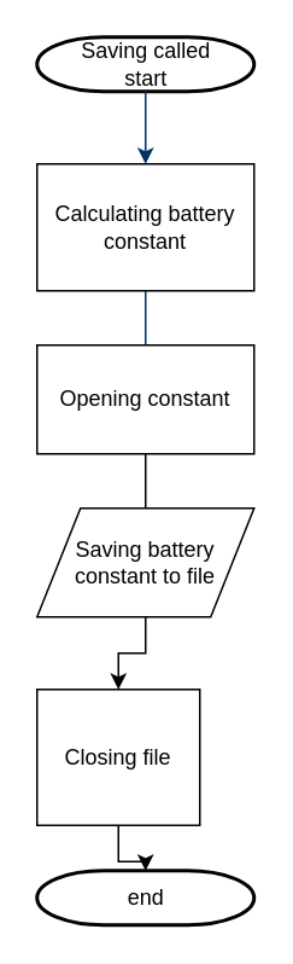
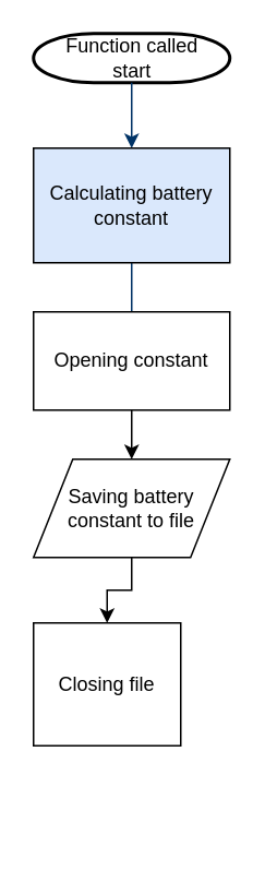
  <mxCell id="0" />
  <mxCell id="1" parent="0" />
- <mxCell id="2" value="Saving called &lt;br&gt;start" style="shape=mxgraph.flowchart.terminator;strokeWidth=2;gradientColor=none;gradientDirection=north;fontStyle=0;html=1;" parent="1" vertex="1"><mxGeometry x="20" y="20" width="120" height="30" as="geometry" /></mxCell>
+ <mxCell id="2" value="Function called &lt;br&gt;start" style="shape=mxgraph.flowchart.terminator;strokeWidth=2;gradientColor=none;gradientDirection=north;fontStyle=0;html=1;" parent="1" vertex="1"><mxGeometry x="20" y="20" width="120" height="30" as="geometry" /></mxCell>
  <mxCell id="3" style="fontStyle=1;strokeColor=#003366;strokeWidth=1;html=1;" parent="1" source="2" edge="1"><mxGeometry relative="1" as="geometry"><mxPoint x="80" y="90" as="targetPoint" /></mxGeometry></mxCell>
  <mxCell id="4" style="fontStyle=1;strokeColor=#003366;strokeWidth=1;html=1;exitX=0.5;exitY=1;exitDx=0;exitDy=0;" parent="1" source="6" edge="1"><mxGeometry relative="1" as="geometry"><mxPoint x="80" y="170" as="sourcePoint" /><mxPoint x="80" y="210" as="targetPoint" /></mxGeometry></mxCell>
- <mxCell id="5" value="end" style="shape=mxgraph.flowchart.terminator;strokeWidth=2;gradientColor=none;gradientDirection=north;fontStyle=0;html=1;" parent="1" vertex="1"><mxGeometry x="20" y="480" width="120" height="30" as="geometry" /></mxCell>
- <mxCell id="6" value="Calculating battery constant" style="rounded=0;whiteSpace=wrap;html=1;" vertex="1" parent="1"><mxGeometry x="20" y="90" width="120" height="70" as="geometry" /></mxCell>
- <mxCell id="7" value="" style="edgeStyle=orthogonalEdgeStyle;rounded=0;orthogonalLoop=1;jettySize=auto;html=1;endArrow=none;" edge="1" parent="1" source="8" target="10"><mxGeometry relative="1" as="geometry" /></mxCell>
+ <mxCell id="6" value="Calculating battery constant" style="rounded=0;whiteSpace=wrap;html=1;fillColor=#dae8fc;" vertex="1" parent="1"><mxGeometry x="20" y="90" width="120" height="70" as="geometry" /></mxCell>
+ <mxCell id="7" value="" style="edgeStyle=orthogonalEdgeStyle;rounded=0;orthogonalLoop=1;jettySize=auto;html=1;" edge="1" parent="1" source="8" target="10"><mxGeometry relative="1" as="geometry" /></mxCell>
  <mxCell id="8" value="Opening constant" style="rounded=0;whiteSpace=wrap;html=1;" vertex="1" parent="1"><mxGeometry x="20" y="190" width="120" height="60" as="geometry" /></mxCell>
  <mxCell id="9" value="" style="edgeStyle=orthogonalEdgeStyle;rounded=0;orthogonalLoop=1;jettySize=auto;html=1;" edge="1" parent="1" source="10" target="12"><mxGeometry relative="1" as="geometry" /></mxCell>
  <mxCell id="10" value="Saving battery constant to file" style="shape=parallelogram;perimeter=parallelogramPerimeter;whiteSpace=wrap;html=1;align=center;" vertex="1" parent="1"><mxGeometry x="20" y="280" width="120" height="60" as="geometry" /></mxCell>
- <mxCell id="11" style="edgeStyle=orthogonalEdgeStyle;rounded=0;orthogonalLoop=1;jettySize=auto;html=1;entryX=0.5;entryY=0;entryDx=0;entryDy=0;entryPerimeter=0;" edge="1" parent="1" source="12" target="5"><mxGeometry relative="1" as="geometry" /></mxCell>
  <mxCell id="12" value="Closing file" style="rounded=0;whiteSpace=wrap;html=1;" vertex="1" parent="1"><mxGeometry x="20" y="380" width="90" height="75" as="geometry" /></mxCell>
